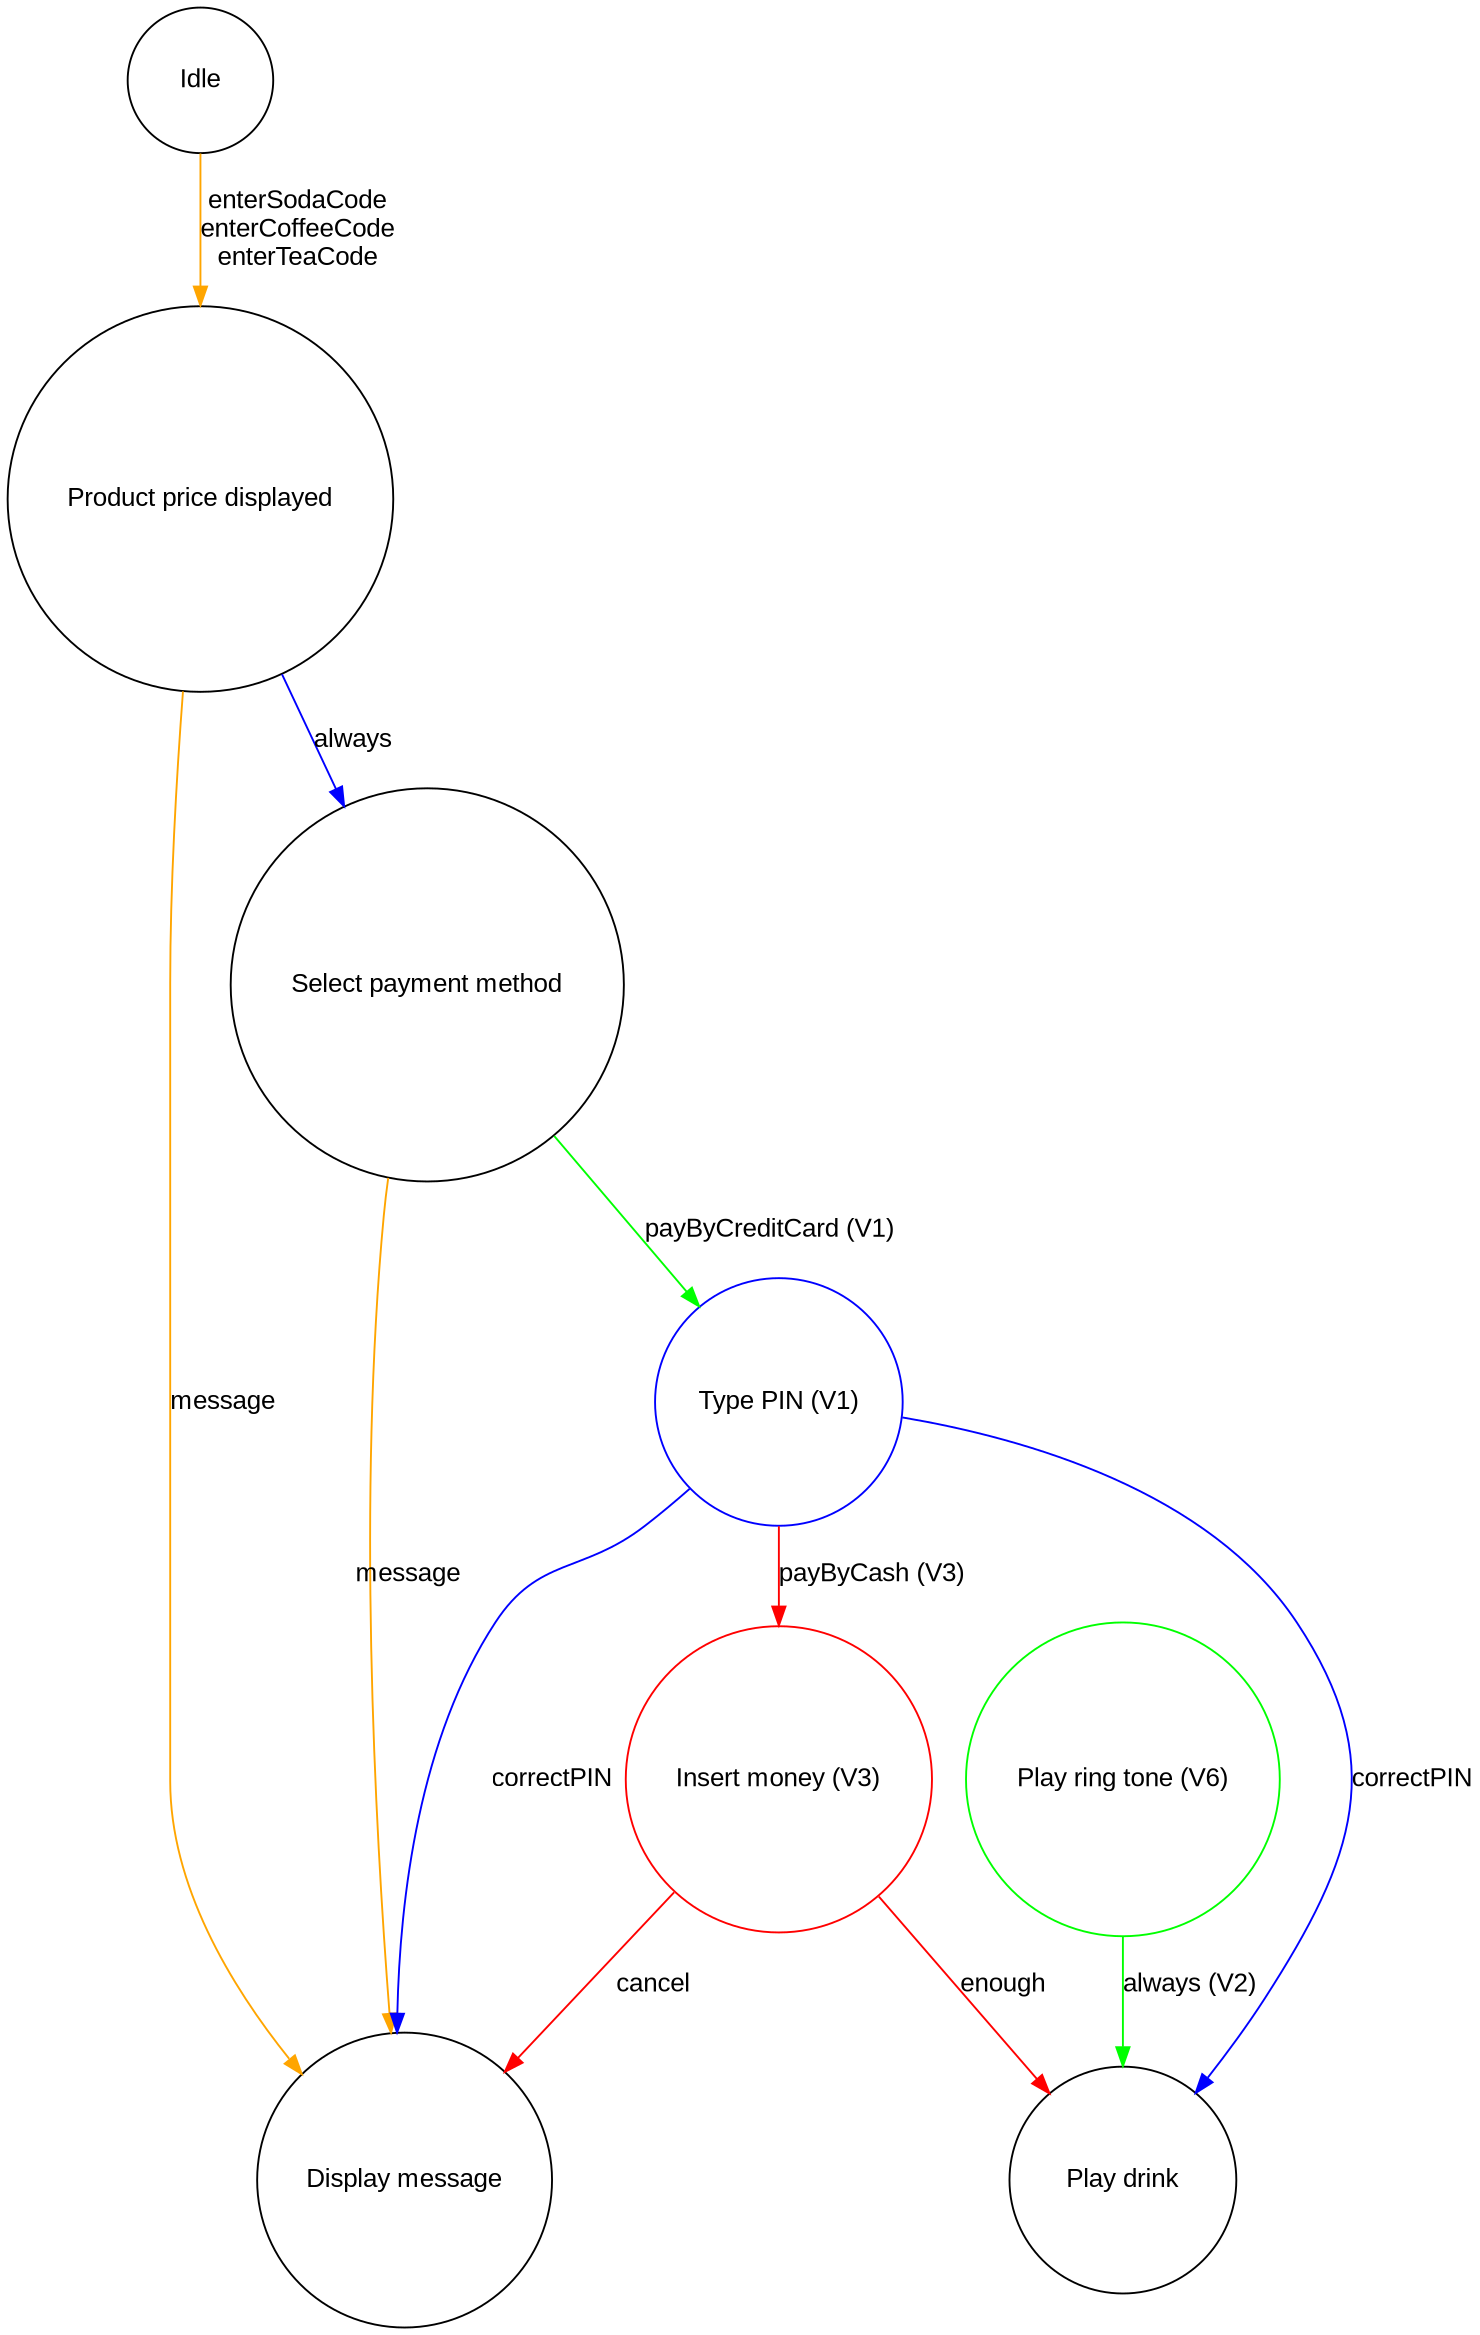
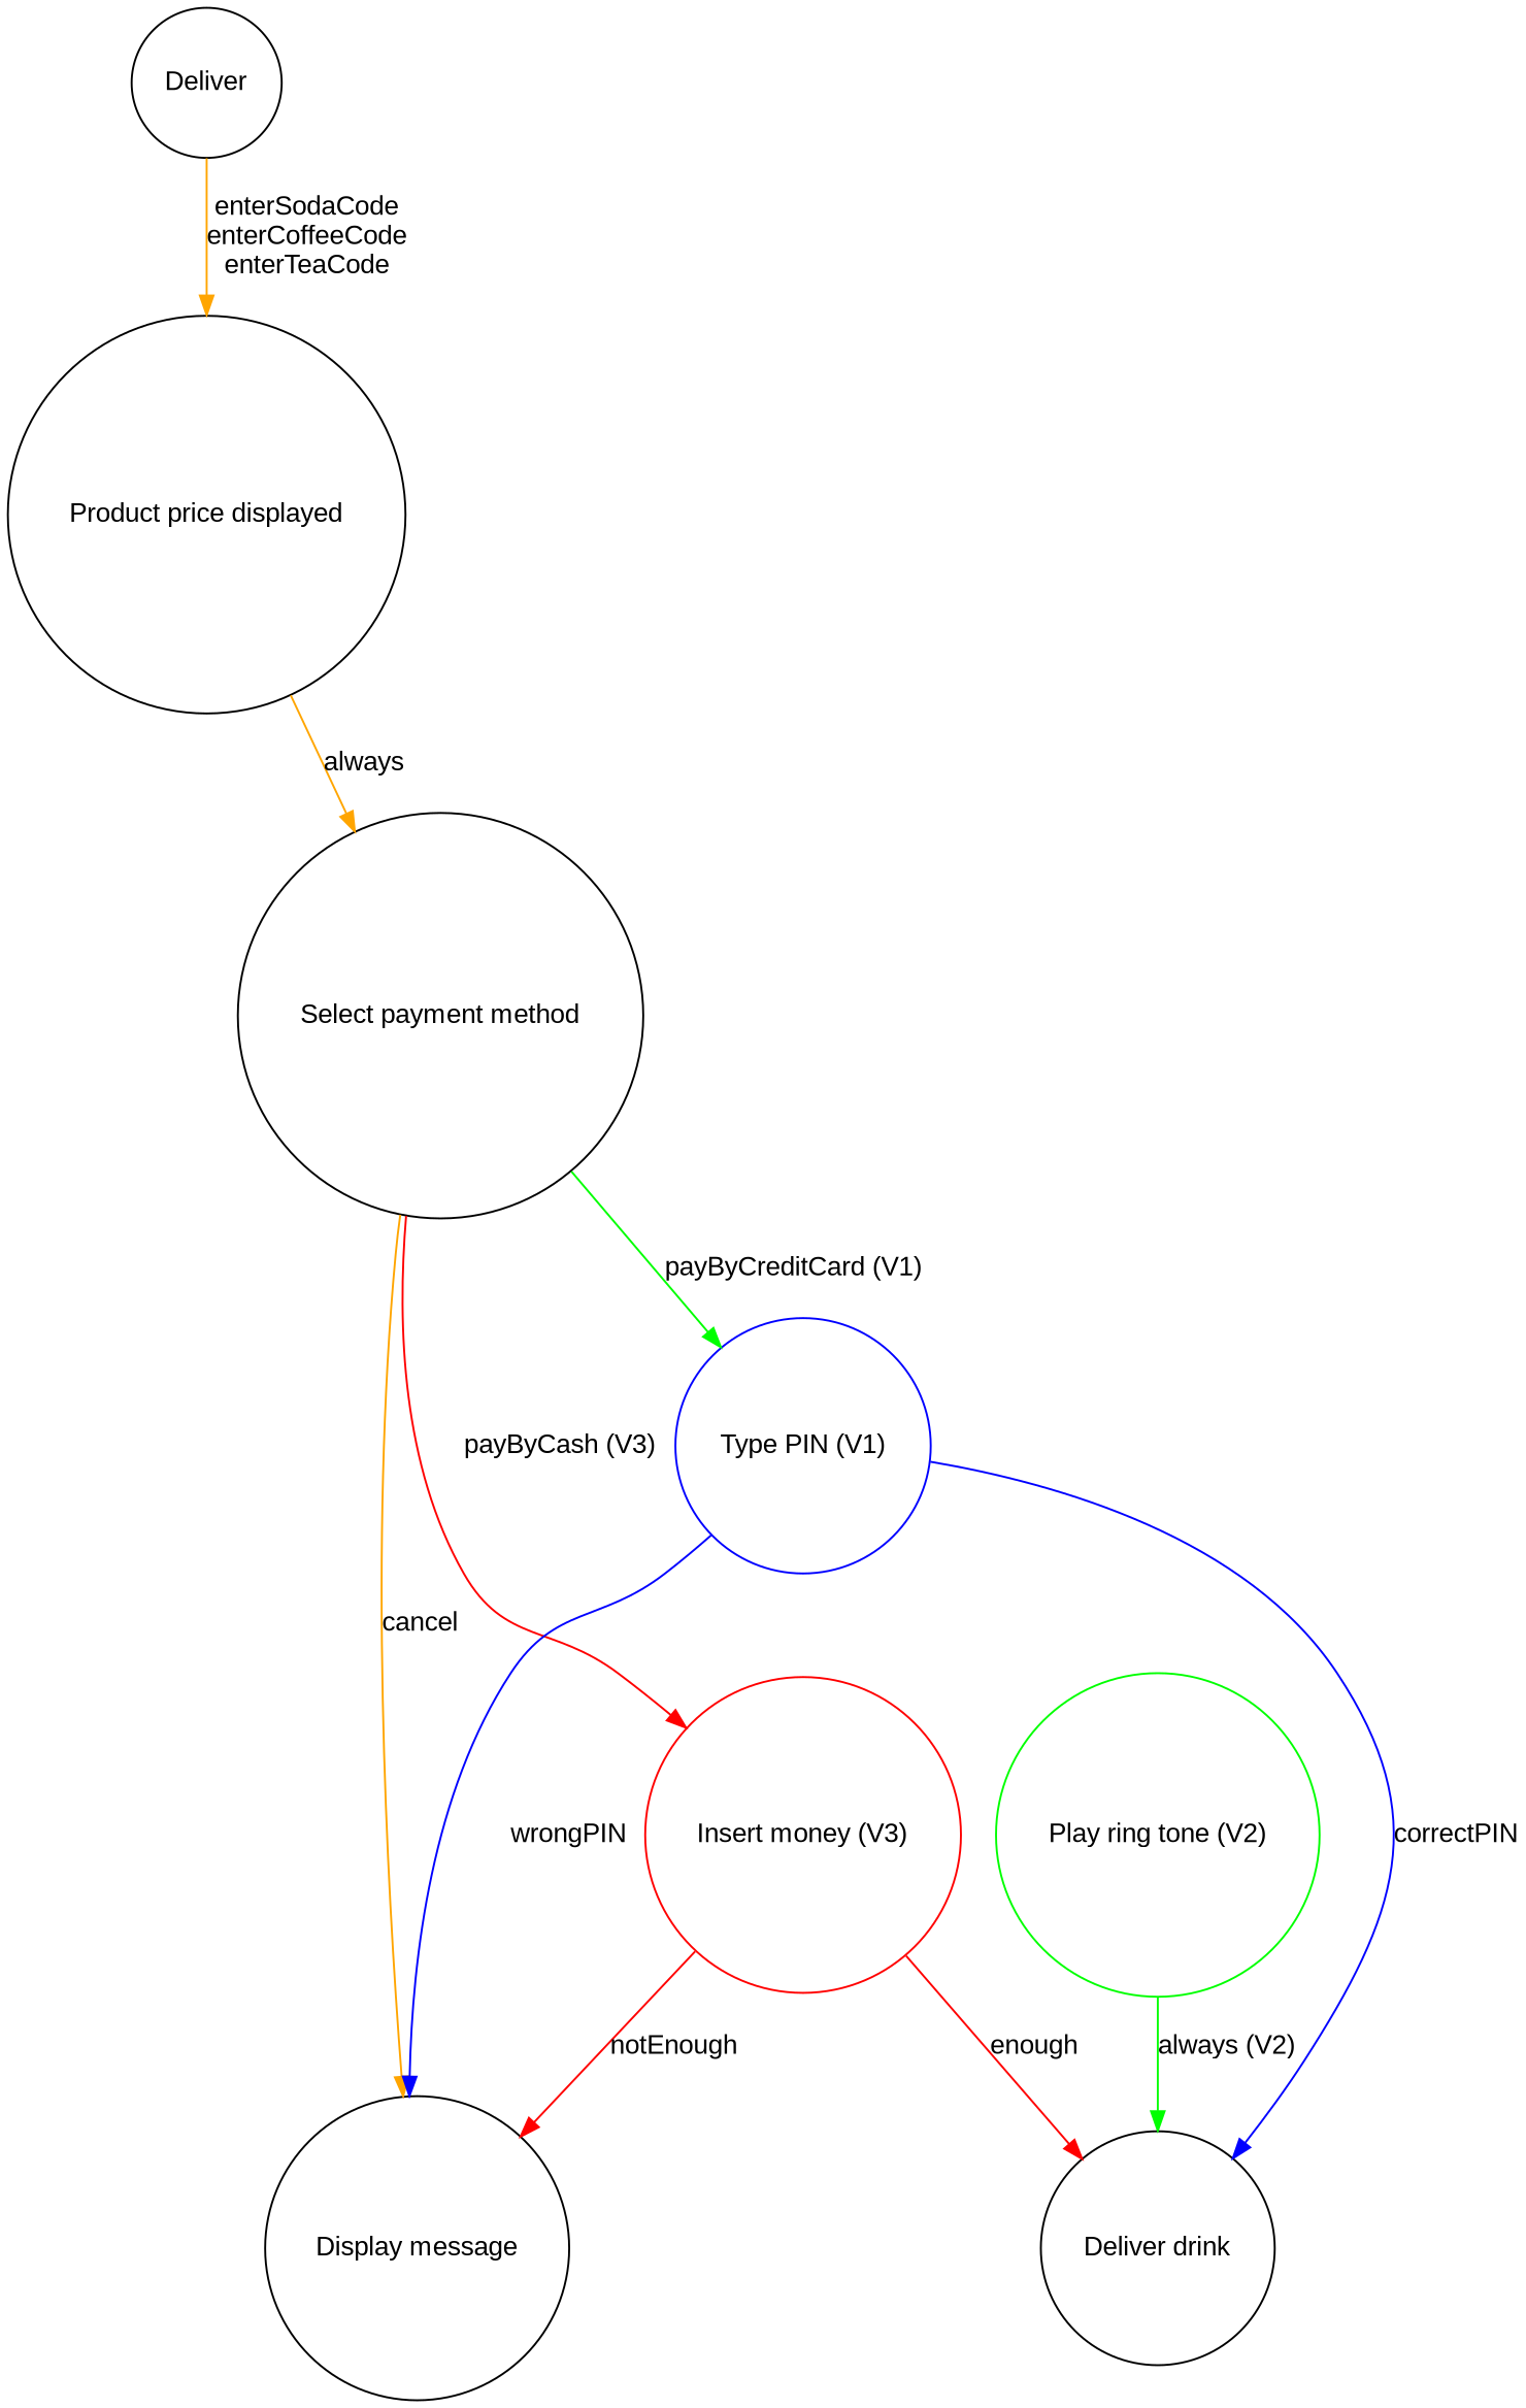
  digraph {
    node [color=black fontname=Arial shape=circle]
    edge [color=orange fontname=Arial]
-   Idle
+   Idle [label=Deliver]
    "Product price displayed"
    "Select payment method"
    "Display message"
    "Type PIN (V1)" [color=blue]
    "Insert money (V3)" [color=red]
-   "Deliver drink" [label="Play drink"]
-   "Play ring tone (V2)" [color=green label="Play ring tone (V6)"]
+   "Deliver drink"
+   "Play ring tone (V2)" [color=green]
    Idle -> "Product price displayed" [label="enterSodaCode\nenterCoffeeCode\nenterTeaCode"]
-   "Product price displayed" -> "Select payment method" [color=blue label=always]
-   "Product price displayed" -> "Display message" [label=message]
-   "Select payment method" -> "Display message" [label=message]
+   "Product price displayed" -> "Select payment method" [label=always]
+   "Select payment method" -> "Display message" [label=cancel]
    "Select payment method" -> "Type PIN (V1)" [color=green label="payByCreditCard (V1)"]
-   "Type PIN (V1)" -> "Insert money (V3)" [color=red label="payByCash (V3)"]
-   "Type PIN (V1)" -> "Display message" [color=blue label=correctPIN]
+   "Select payment method" -> "Insert money (V3)" [color=red label="payByCash (V3)"]
+   "Type PIN (V1)" -> "Display message" [color=blue label=wrongPIN]
    "Type PIN (V1)" -> "Deliver drink" [color=blue label=correctPIN]
-   "Insert money (V3)" -> "Display message" [color=red label=cancel]
+   "Insert money (V3)" -> "Display message" [color=red label=notEnough]
    "Insert money (V3)" -> "Deliver drink" [color=red label=enough]
    "Play ring tone (V2)" -> "Deliver drink" [color=green label="always (V2)"]
  }
